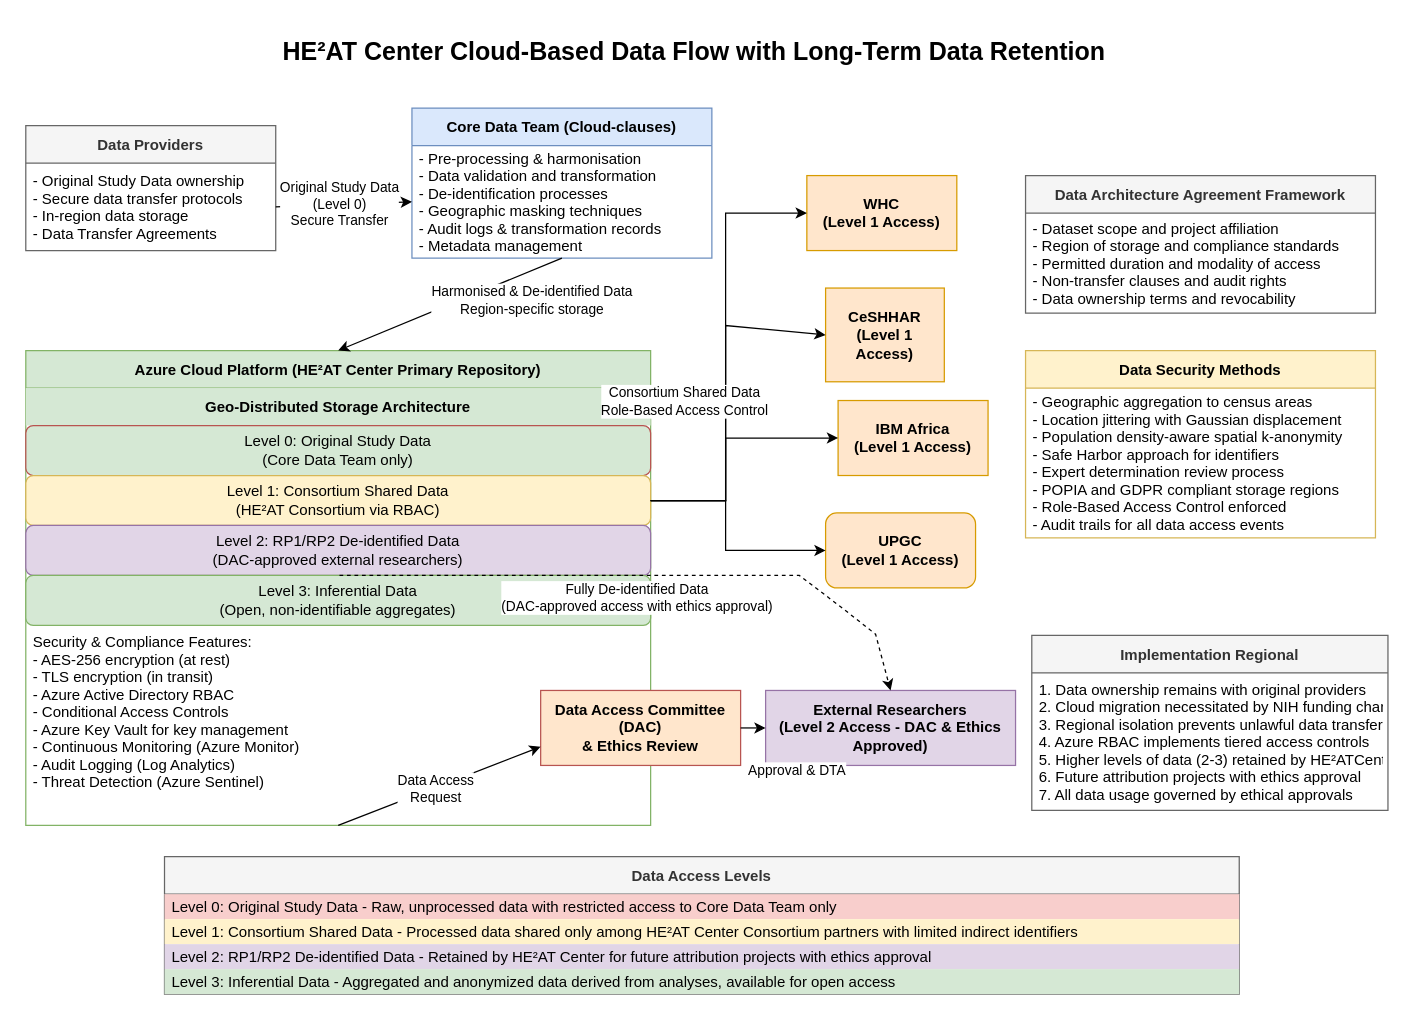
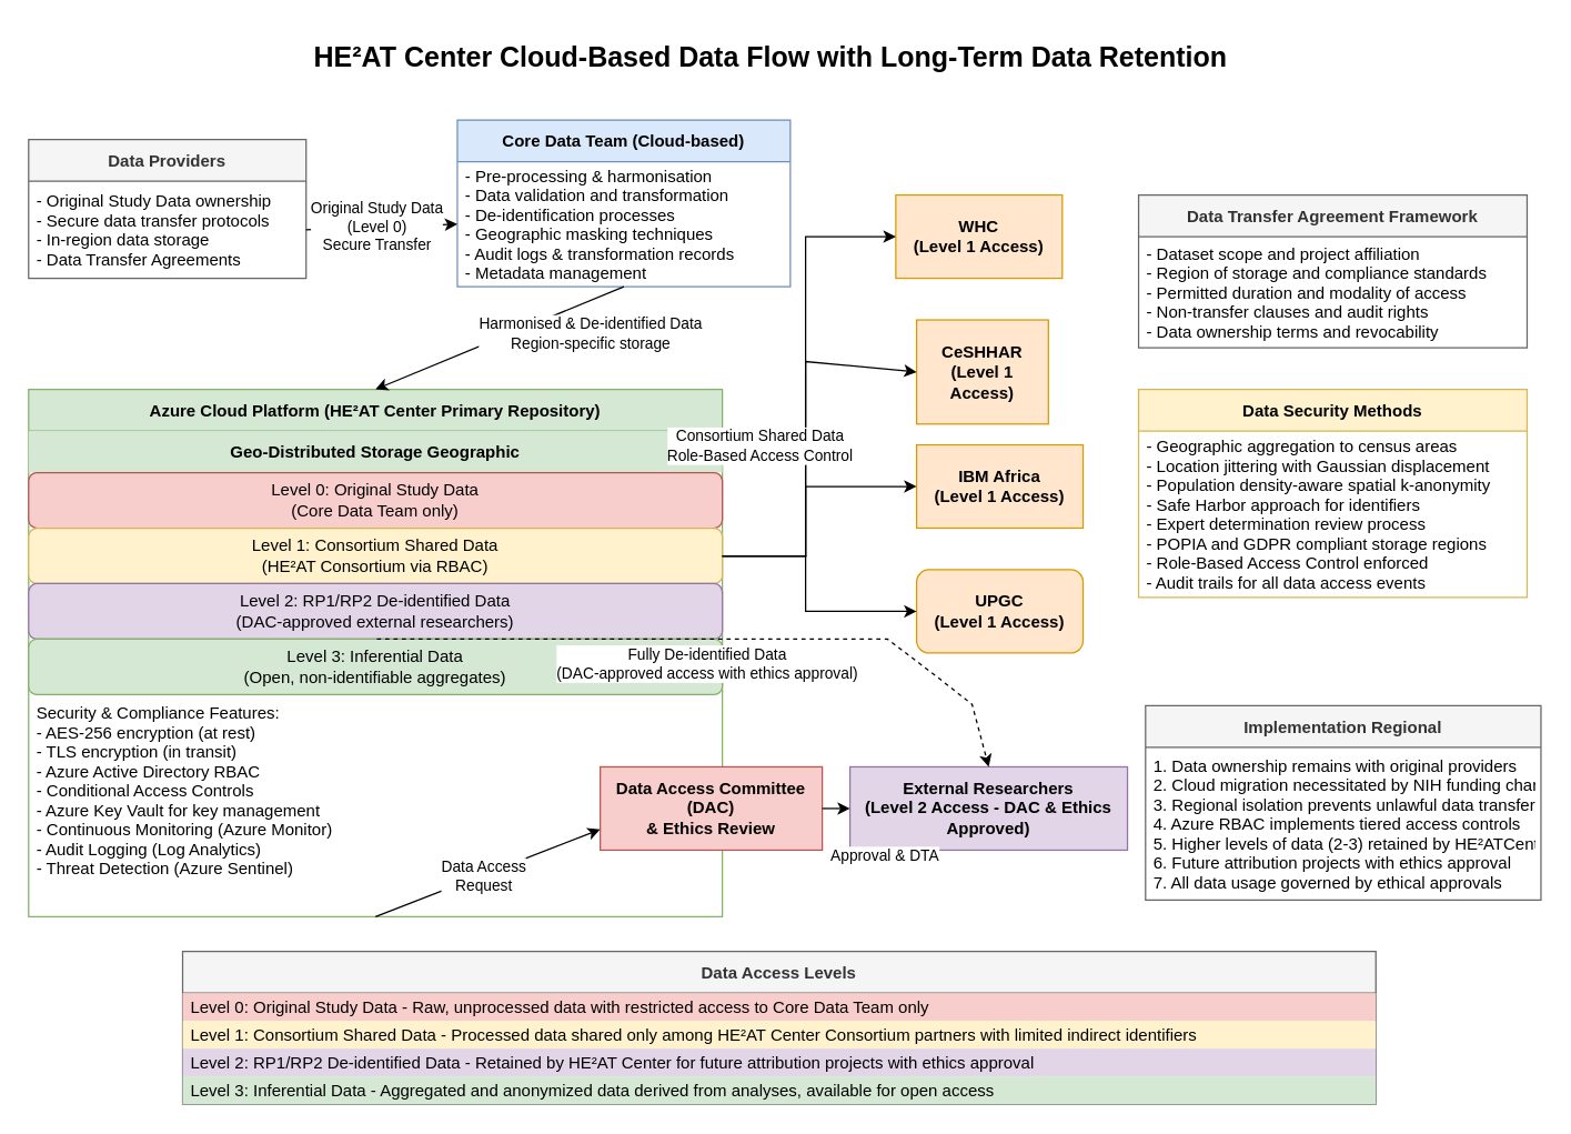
  <mxCell id="0" />
  <mxCell id="1" parent="0" />
  <mxCell id="2" value="HE²AT Center Cloud-Based Data Flow with Long-Term Data Retention" style="text;html=1;strokeColor=none;fillColor=none;align=center;verticalAlign=middle;whiteSpace=wrap;rounded=0;fontSize=20;fontStyle=1;fontColor=#000000;" parent="1" vertex="1"><mxGeometry x="80" y="20" width="950" height="40" as="geometry" /></mxCell>
  <mxCell id="3" value="Data Providers" style="swimlane;fontStyle=1;childLayout=stackLayout;horizontal=1;startSize=30;horizontalStack=0;resizeParent=1;resizeParentMax=0;resizeLast=0;collapsible=1;marginBottom=0;fillColor=#f5f5f5;strokeColor=#666666;fontColor=#333333;" parent="1" vertex="1"><mxGeometry x="20" y="100" width="200" height="100" as="geometry" /></mxCell>
  <mxCell id="4" value="- Original Study Data ownership&#10;- Secure data transfer protocols&#10;- In-region data storage&#10;- Data Transfer Agreements" style="text;strokeColor=none;fillColor=none;align=left;verticalAlign=middle;spacingLeft=4;spacingRight=4;overflow=hidden;points=[[0,0.5],[1,0.5]];portConstraint=eastwest;rotatable=0;fontColor=#000000;" parent="3" vertex="1"><mxGeometry y="30" width="200" height="70" as="geometry" /></mxCell>
- <mxCell id="5" value="Core Data Team (Cloud-clauses)" style="swimlane;fontStyle=1;childLayout=stackLayout;horizontal=1;startSize=30;horizontalStack=0;resizeParent=1;resizeParentMax=0;resizeLast=0;collapsible=1;marginBottom=0;fillColor=#dae8fc;strokeColor=#6c8ebf;fontColor=#000000;" parent="1" vertex="1"><mxGeometry x="329" y="86" width="240" height="120" as="geometry" /></mxCell>
+ <mxCell id="5" value="Core Data Team (Cloud-based)" style="swimlane;fontStyle=1;childLayout=stackLayout;horizontal=1;startSize=30;horizontalStack=0;resizeParent=1;resizeParentMax=0;resizeLast=0;collapsible=1;marginBottom=0;fillColor=#dae8fc;strokeColor=#6c8ebf;fontColor=#000000;" parent="1" vertex="1"><mxGeometry x="329" y="86" width="240" height="120" as="geometry" /></mxCell>
  <mxCell id="6" value="- Pre-processing &amp; harmonisation&#10;- Data validation and transformation&#10;- De-identification processes&#10;- Geographic masking techniques&#10;- Audit logs &amp; transformation records&#10;- Metadata management" style="text;strokeColor=none;fillColor=none;align=left;verticalAlign=middle;spacingLeft=4;spacingRight=4;overflow=hidden;points=[[0,0.5],[1,0.5]];portConstraint=eastwest;rotatable=0;fontColor=#000000;" parent="5" vertex="1"><mxGeometry y="30" width="240" height="90" as="geometry" /></mxCell>
  <mxCell id="7" value="Azure Cloud Platform (HE²AT Center Primary Repository)" style="swimlane;fontStyle=1;childLayout=stackLayout;horizontal=1;startSize=30;horizontalStack=0;resizeParent=1;resizeParentMax=0;resizeLast=0;collapsible=1;marginBottom=0;fillColor=#d5e8d4;strokeColor=#82b366;fontColor=#000000;" parent="1" vertex="1"><mxGeometry x="20" y="280" width="500" height="380" as="geometry"><mxRectangle x="40" y="280" width="360" height="30" as="alternateBounds" /></mxGeometry></mxCell>
- <mxCell id="8" value="Geo-Distributed Storage Architecture" style="text;strokeColor=none;fillColor=#d5e8d4;align=center;verticalAlign=middle;spacingLeft=4;spacingRight=4;overflow=hidden;points=[[0,0.5],[1,0.5]];portConstraint=eastwest;rotatable=0;fontStyle=1;fontColor=#000000;" parent="7" vertex="1"><mxGeometry y="30" width="500" height="30" as="geometry" /></mxCell>
- <mxCell id="9" value="Level 0: Original Study Data&#10;(Core Data Team only)" style="rounded=1;whiteSpace=wrap;html=1;fillColor=#d5e8d4;strokeColor=#b85450;align=center;fontColor=#000000;" parent="7" vertex="1"><mxGeometry y="60" width="500" height="40" as="geometry" /></mxCell>
+ <mxCell id="8" value="Geo-Distributed Storage Geographic" style="text;strokeColor=none;fillColor=#d5e8d4;align=center;verticalAlign=middle;spacingLeft=4;spacingRight=4;overflow=hidden;points=[[0,0.5],[1,0.5]];portConstraint=eastwest;rotatable=0;fontStyle=1;fontColor=#000000;" parent="7" vertex="1"><mxGeometry y="30" width="500" height="30" as="geometry" /></mxCell>
+ <mxCell id="9" value="Level 0: Original Study Data&#10;(Core Data Team only)" style="rounded=1;whiteSpace=wrap;html=1;fillColor=#f8cecc;strokeColor=#b85450;align=center;fontColor=#000000;" parent="7" vertex="1"><mxGeometry y="60" width="500" height="40" as="geometry" /></mxCell>
  <mxCell id="10" value="Level 1: Consortium Shared Data&#10;(HE²AT Consortium via RBAC)" style="rounded=1;whiteSpace=wrap;html=1;fillColor=#fff2cc;strokeColor=#d6b656;align=center;fontColor=#000000;" parent="7" vertex="1"><mxGeometry y="100" width="500" height="40" as="geometry" /></mxCell>
  <mxCell id="11" value="Level 2: RP1/RP2 De-identified Data&#10;(DAC-approved external researchers)" style="rounded=1;whiteSpace=wrap;html=1;fillColor=#e1d5e7;strokeColor=#9673a6;align=center;fontColor=#000000;" parent="7" vertex="1"><mxGeometry y="140" width="500" height="40" as="geometry" /></mxCell>
  <mxCell id="12" value="Level 3: Inferential Data&#10;(Open, non-identifiable aggregates)" style="rounded=1;whiteSpace=wrap;html=1;fillColor=#d5e8d4;strokeColor=#82b366;align=center;fontColor=#000000;" parent="7" vertex="1"><mxGeometry y="180" width="500" height="40" as="geometry" /></mxCell>
  <mxCell id="13" value="Security &amp; Compliance Features:&#10;- AES-256 encryption (at rest)&#10;- TLS encryption (in transit)&#10;- Azure Active Directory RBAC&#10;- Conditional Access Controls&#10;- Azure Key Vault for key management&#10;- Continuous Monitoring (Azure Monitor)&#10;- Audit Logging (Log Analytics)&#10;- Threat Detection (Azure Sentinel)" style="text;strokeColor=none;fillColor=none;align=left;verticalAlign=top;spacingLeft=4;spacingRight=4;overflow=hidden;points=[[0,0.5],[1,0.5]];portConstraint=eastwest;rotatable=0;fontColor=#000000;" parent="7" vertex="1"><mxGeometry y="220" width="500" height="160" as="geometry" /></mxCell>
  <mxCell id="14" value="CeSHHAR&#10;(Level 1 Access)" style="rounded=0;whiteSpace=wrap;html=1;fillColor=#ffe6cc;strokeColor=#d79b00;fontStyle=1;fontColor=#000000;" parent="1" vertex="1"><mxGeometry x="660" y="230" width="95" height="75" as="geometry" /></mxCell>
  <mxCell id="15" value="WHC&#10;(Level 1 Access)" style="rounded=0;whiteSpace=wrap;html=1;fillColor=#ffe6cc;strokeColor=#d79b00;fontStyle=1;fontColor=#000000;" parent="1" vertex="1"><mxGeometry x="645" y="140" width="120" height="60" as="geometry" /></mxCell>
- <mxCell id="16" value="IBM Africa&#10;(Level 1 Access)" style="rounded=0;whiteSpace=wrap;html=1;fillColor=#ffe6cc;strokeColor=#d79b00;fontStyle=1;fontColor=#000000;" parent="1" vertex="1"><mxGeometry x="670" y="320" width="120" height="60" as="geometry" /></mxCell>
+ <mxCell id="16" value="IBM Africa&#10;(Level 1 Access)" style="rounded=0;whiteSpace=wrap;html=1;fillColor=#ffe6cc;strokeColor=#d79b00;fontStyle=1;fontColor=#000000;" parent="1" vertex="1"><mxGeometry x="660" y="320" width="120" height="60" as="geometry" /></mxCell>
  <mxCell id="17" value="UPGC&#10;(Level 1 Access)" style="whiteSpace=wrap;html=1;fillColor=#ffe6cc;strokeColor=#d79b00;fontStyle=1;fontColor=#000000;rounded=1;" parent="1" vertex="1"><mxGeometry x="660" y="410" width="120" height="60" as="geometry" /></mxCell>
  <mxCell id="18" value="External Researchers&#10;(Level 2 Access - DAC &amp;amp; Ethics Approved)" style="rounded=0;whiteSpace=wrap;html=1;fillColor=#e1d5e7;strokeColor=#9673a6;fontStyle=1;fontColor=#000000;" parent="1" vertex="1"><mxGeometry x="612" y="552" width="200" height="60" as="geometry" /></mxCell>
- <mxCell id="19" value="Data Access Committee (DAC)&#10;&amp;amp; Ethics Review" style="rounded=0;whiteSpace=wrap;html=1;fillColor=#ffe6cc;strokeColor=#b85450;fontStyle=1;fontColor=#000000;" parent="1" vertex="1"><mxGeometry x="432" y="552" width="160" height="60" as="geometry" /></mxCell>
+ <mxCell id="19" value="Data Access Committee (DAC)&#10;&amp;amp; Ethics Review" style="rounded=0;whiteSpace=wrap;html=1;fillColor=#f8cecc;strokeColor=#b85450;fontStyle=1;fontColor=#000000;" parent="1" vertex="1"><mxGeometry x="432" y="552" width="160" height="60" as="geometry" /></mxCell>
  <mxCell id="20" value="Data Security Methods" style="swimlane;fontStyle=1;childLayout=stackLayout;horizontal=1;startSize=30;horizontalStack=0;resizeParent=1;resizeParentMax=0;resizeLast=0;collapsible=1;marginBottom=0;fillColor=#fff2cc;strokeColor=#d6b656;fontColor=#000000;" parent="1" vertex="1"><mxGeometry x="820" y="280" width="280" height="150" as="geometry" /></mxCell>
  <mxCell id="21" value="- Geographic aggregation to census areas&#10;- Location jittering with Gaussian displacement&#10;- Population density-aware spatial k-anonymity&#10;- Safe Harbor approach for identifiers&#10;- Expert determination review process&#10;- POPIA and GDPR compliant storage regions&#10;- Role-Based Access Control enforced&#10;- Audit trails for all data access events" style="text;strokeColor=none;fillColor=none;align=left;verticalAlign=middle;spacingLeft=4;spacingRight=4;overflow=hidden;points=[[0,0.5],[1,0.5]];portConstraint=eastwest;rotatable=0;fontColor=#000000;" parent="20" vertex="1"><mxGeometry y="30" width="280" height="120" as="geometry" /></mxCell>
- <mxCell id="22" value="Data Architecture Agreement Framework" style="swimlane;fontStyle=1;childLayout=stackLayout;horizontal=1;startSize=30;horizontalStack=0;resizeParent=1;resizeParentMax=0;resizeLast=0;collapsible=1;marginBottom=0;fillColor=#f5f5f5;strokeColor=#666666;fontColor=#333333;" parent="1" vertex="1"><mxGeometry x="820" y="140" width="280" height="110" as="geometry" /></mxCell>
+ <mxCell id="22" value="Data Transfer Agreement Framework" style="swimlane;fontStyle=1;childLayout=stackLayout;horizontal=1;startSize=30;horizontalStack=0;resizeParent=1;resizeParentMax=0;resizeLast=0;collapsible=1;marginBottom=0;fillColor=#f5f5f5;strokeColor=#666666;fontColor=#333333;" parent="1" vertex="1"><mxGeometry x="820" y="140" width="280" height="110" as="geometry" /></mxCell>
  <mxCell id="23" value="- Dataset scope and project affiliation&#10;- Region of storage and compliance standards&#10;- Permitted duration and modality of access&#10;- Non-transfer clauses and audit rights&#10;- Data ownership terms and revocability" style="text;strokeColor=none;fillColor=none;align=left;verticalAlign=middle;spacingLeft=4;spacingRight=4;overflow=hidden;points=[[0,0.5],[1,0.5]];portConstraint=eastwest;rotatable=0;fontColor=#000000;" parent="22" vertex="1"><mxGeometry y="30" width="280" height="80" as="geometry" /></mxCell>
  <mxCell id="24" value="" style="endArrow=classic;html=1;rounded=0;exitX=1;exitY=0.5;exitDx=0;exitDy=0;entryX=0;entryY=0.5;entryDx=0;entryDy=0;" parent="1" source="4" target="6" edge="1"><mxGeometry width="50" height="50" relative="1" as="geometry"><mxPoint x="540" y="410" as="sourcePoint" /><mxPoint x="590" y="360" as="targetPoint" /></mxGeometry></mxCell>
  <mxCell id="25" value="Original Study Data&#10;(Level 0)&#10;Secure Transfer" style="edgeLabel;html=1;align=center;verticalAlign=middle;resizable=0;points=[];" parent="24" vertex="1" connectable="0"><mxGeometry x="-0.067" y="1" relative="1" as="geometry"><mxPoint as="offset" /></mxGeometry></mxCell>
  <mxCell id="26" value="" style="endArrow=classic;html=1;rounded=0;exitX=0.5;exitY=1;exitDx=0;exitDy=0;entryX=0.5;entryY=0;entryDx=0;entryDy=0;strokeColor=#000000;" parent="1" source="5" target="7" edge="1"><mxGeometry width="50" height="50" relative="1" as="geometry"><mxPoint x="540" y="410" as="sourcePoint" /><mxPoint x="590" y="360" as="targetPoint" /></mxGeometry></mxCell>
  <mxCell id="27" value="Harmonised &amp; De-identified Data&#10;Region-specific storage" style="edgeLabel;html=1;align=center;verticalAlign=middle;resizable=0;points=[];" parent="26" vertex="1" connectable="0"><mxGeometry x="-0.4" y="1" relative="1" as="geometry"><mxPoint x="29" y="10" as="offset" /></mxGeometry></mxCell>
  <mxCell id="28" value="" style="endArrow=classic;html=1;rounded=0;exitX=1;exitY=0.5;exitDx=0;exitDy=0;entryX=0;entryY=0.5;entryDx=0;entryDy=0;labelBorderColor=#000000;strokeColor=#000000;" parent="1" source="10" target="15" edge="1"><mxGeometry width="50" height="50" relative="1" as="geometry"><mxPoint x="540" y="410" as="sourcePoint" /><mxPoint x="590" y="360" as="targetPoint" /><Array as="points"><mxPoint x="580" y="400" /><mxPoint x="580" y="170" /></Array></mxGeometry></mxCell>
  <mxCell id="29" value="" style="endArrow=classic;html=1;rounded=0;exitX=1;exitY=0.5;exitDx=0;exitDy=0;entryX=0;entryY=0.5;entryDx=0;entryDy=0;labelBorderColor=#000000;strokeColor=#000000;" parent="1" source="10" target="14" edge="1"><mxGeometry width="50" height="50" relative="1" as="geometry"><mxPoint x="540" y="410" as="sourcePoint" /><mxPoint x="590" y="360" as="targetPoint" /><Array as="points"><mxPoint x="580" y="400" /><mxPoint x="580" y="260" /></Array></mxGeometry></mxCell>
  <mxCell id="30" value="" style="endArrow=classic;html=1;rounded=0;exitX=1;exitY=0.5;exitDx=0;exitDy=0;entryX=0;entryY=0.5;entryDx=0;entryDy=0;labelBorderColor=#000000;strokeColor=#000000;" parent="1" source="10" target="16" edge="1"><mxGeometry width="50" height="50" relative="1" as="geometry"><mxPoint x="540" y="410" as="sourcePoint" /><mxPoint x="590" y="360" as="targetPoint" /><Array as="points"><mxPoint x="580" y="400" /><mxPoint x="580" y="350" /></Array></mxGeometry></mxCell>
  <mxCell id="31" value="" style="endArrow=classic;html=1;rounded=0;exitX=1;exitY=0.5;exitDx=0;exitDy=0;entryX=0;entryY=0.5;entryDx=0;entryDy=0;labelBorderColor=#000000;strokeColor=#000000;" parent="1" source="10" target="17" edge="1"><mxGeometry width="50" height="50" relative="1" as="geometry"><mxPoint x="540" y="410" as="sourcePoint" /><mxPoint x="590" y="360" as="targetPoint" /><Array as="points"><mxPoint x="580" y="400" /><mxPoint x="580" y="440" /></Array></mxGeometry></mxCell>
  <mxCell id="32" value="Consortium Shared Data&#10;Role-Based Access Control" style="edgeLabel;html=1;align=center;verticalAlign=middle;resizable=0;points=[];" parent="31" vertex="1" connectable="0"><mxGeometry x="0.537" y="1" relative="1" as="geometry"><mxPoint x="-72" y="-119" as="offset" /></mxGeometry></mxCell>
  <mxCell id="33" value="" style="endArrow=classic;html=1;rounded=0;exitX=0.5;exitY=1;exitDx=0;exitDy=0;entryX=0;entryY=0.75;entryDx=0;entryDy=0;strokeColor=#000000;" parent="1" source="7" target="19" edge="1"><mxGeometry width="50" height="50" relative="1" as="geometry"><mxPoint x="540" y="410" as="sourcePoint" /><mxPoint x="590" y="360" as="targetPoint" /></mxGeometry></mxCell>
  <mxCell id="34" value="Data Access&#10;Request" style="edgeLabel;html=1;align=center;verticalAlign=middle;resizable=0;points=[];" parent="33" vertex="1" connectable="0"><mxGeometry x="-0.044" y="-1" relative="1" as="geometry"><mxPoint as="offset" /></mxGeometry></mxCell>
  <mxCell id="35" value="" style="endArrow=classic;html=1;rounded=0;exitX=1;exitY=0.5;exitDx=0;exitDy=0;entryX=0;entryY=0.5;entryDx=0;entryDy=0;strokeColor=#000000;" parent="1" source="19" target="18" edge="1"><mxGeometry width="50" height="50" relative="1" as="geometry"><mxPoint x="540" y="410" as="sourcePoint" /><mxPoint x="590" y="360" as="targetPoint" /></mxGeometry></mxCell>
  <mxCell id="36" value="Approval &amp; DTA" style="edgeLabel;html=1;align=center;verticalAlign=middle;resizable=0;points=[];" parent="35" vertex="1" connectable="0"><mxGeometry x="-0.05" relative="1" as="geometry"><mxPoint x="34" y="33" as="offset" /></mxGeometry></mxCell>
  <mxCell id="37" value="" style="endArrow=classic;html=1;rounded=0;exitX=0.502;exitY=1;exitDx=0;exitDy=0;entryX=0.5;entryY=0;entryDx=0;entryDy=0;exitPerimeter=0;dashed=1;strokeColor=#000000;" parent="1" source="11" target="18" edge="1"><mxGeometry width="50" height="50" relative="1" as="geometry"><mxPoint x="540" y="450" as="sourcePoint" /><mxPoint x="590" y="400" as="targetPoint" /><Array as="points"><mxPoint x="379" y="460" /><mxPoint x="554" y="460" /><mxPoint x="639" y="460" /><mxPoint x="672" y="485" /><mxPoint x="700" y="507" /></Array></mxGeometry></mxCell>
  <mxCell id="38" value="Fully De-identified Data&#10;(DAC-approved access with ethics approval)" style="edgeLabel;html=1;align=center;verticalAlign=middle;resizable=0;points=[];" parent="37" vertex="1" connectable="0"><mxGeometry x="0.03" y="2" relative="1" as="geometry"><mxPoint x="-16" y="19" as="offset" /></mxGeometry></mxCell>
  <mxCell id="39" value="Data Access Levels" style="swimlane;fontStyle=1;childLayout=stackLayout;horizontal=1;startSize=30;horizontalStack=0;resizeParent=1;resizeParentMax=0;resizeLast=0;collapsible=1;marginBottom=0;fillColor=#f5f5f5;strokeColor=#666666;fontColor=#333333;" parent="1" vertex="1"><mxGeometry x="131" y="685" width="860" height="110" as="geometry" /></mxCell>
  <mxCell id="40" value="Level 0: Original Study Data - Raw, unprocessed data with restricted access to Core Data Team only" style="text;strokeColor=none;fillColor=#f8cecc;align=left;verticalAlign=middle;spacingLeft=4;spacingRight=4;overflow=hidden;points=[[0,0.5],[1,0.5]];portConstraint=eastwest;rotatable=0;fontColor=#000000;" parent="39" vertex="1"><mxGeometry y="30" width="860" height="20" as="geometry" /></mxCell>
  <mxCell id="41" value="Level 1: Consortium Shared Data - Processed data shared only among HE²AT Center Consortium partners with limited indirect identifiers" style="text;strokeColor=none;fillColor=#fff2cc;align=left;verticalAlign=middle;spacingLeft=4;spacingRight=4;overflow=hidden;points=[[0,0.5],[1,0.5]];portConstraint=eastwest;rotatable=0;fontColor=#000000;" parent="39" vertex="1"><mxGeometry y="50" width="860" height="20" as="geometry" /></mxCell>
  <mxCell id="42" value="Level 2: RP1/RP2 De-identified Data - Retained by HE²AT Center for future attribution projects with ethics approval" style="text;strokeColor=none;fillColor=#e1d5e7;align=left;verticalAlign=middle;spacingLeft=4;spacingRight=4;overflow=hidden;points=[[0,0.5],[1,0.5]];portConstraint=eastwest;rotatable=0;fontColor=#000000;" parent="39" vertex="1"><mxGeometry y="70" width="860" height="20" as="geometry" /></mxCell>
  <mxCell id="43" value="Level 3: Inferential Data - Aggregated and anonymized data derived from analyses, available for open access" style="text;strokeColor=none;fillColor=#d5e8d4;align=left;verticalAlign=middle;spacingLeft=4;spacingRight=4;overflow=hidden;points=[[0,0.5],[1,0.5]];portConstraint=eastwest;rotatable=0;fontColor=#000000;" parent="39" vertex="1"><mxGeometry y="90" width="860" height="20" as="geometry" /></mxCell>
  <mxCell id="44" value="Implementation Regional" style="swimlane;fontStyle=1;childLayout=stackLayout;horizontal=1;startSize=30;horizontalStack=0;resizeParent=1;resizeParentMax=0;resizeLast=0;collapsible=1;marginBottom=0;fillColor=#f5f5f5;strokeColor=#666666;fontColor=#333333;" parent="1" vertex="1"><mxGeometry x="825" y="508" width="285" height="140" as="geometry" /></mxCell>
  <mxCell id="45" value="1. Data ownership remains with original providers&#10;2. Cloud migration necessitated by NIH funding changes&#10;3. Regional isolation prevents unlawful data transfer&#10;4. Azure RBAC implements tiered access controls&#10;5. Higher levels of data (2-3) retained by HE²ATCenter&#10;6. Future attribution projects with ethics approval&#10;7. All data usage governed by ethical approvals" style="text;strokeColor=none;fillColor=none;align=left;verticalAlign=middle;spacingLeft=4;spacingRight=4;overflow=hidden;points=[[0,0.5],[1,0.5]];portConstraint=eastwest;rotatable=0;fontColor=#000000;" parent="44" vertex="1"><mxGeometry y="30" width="285" height="110" as="geometry" /></mxCell>
